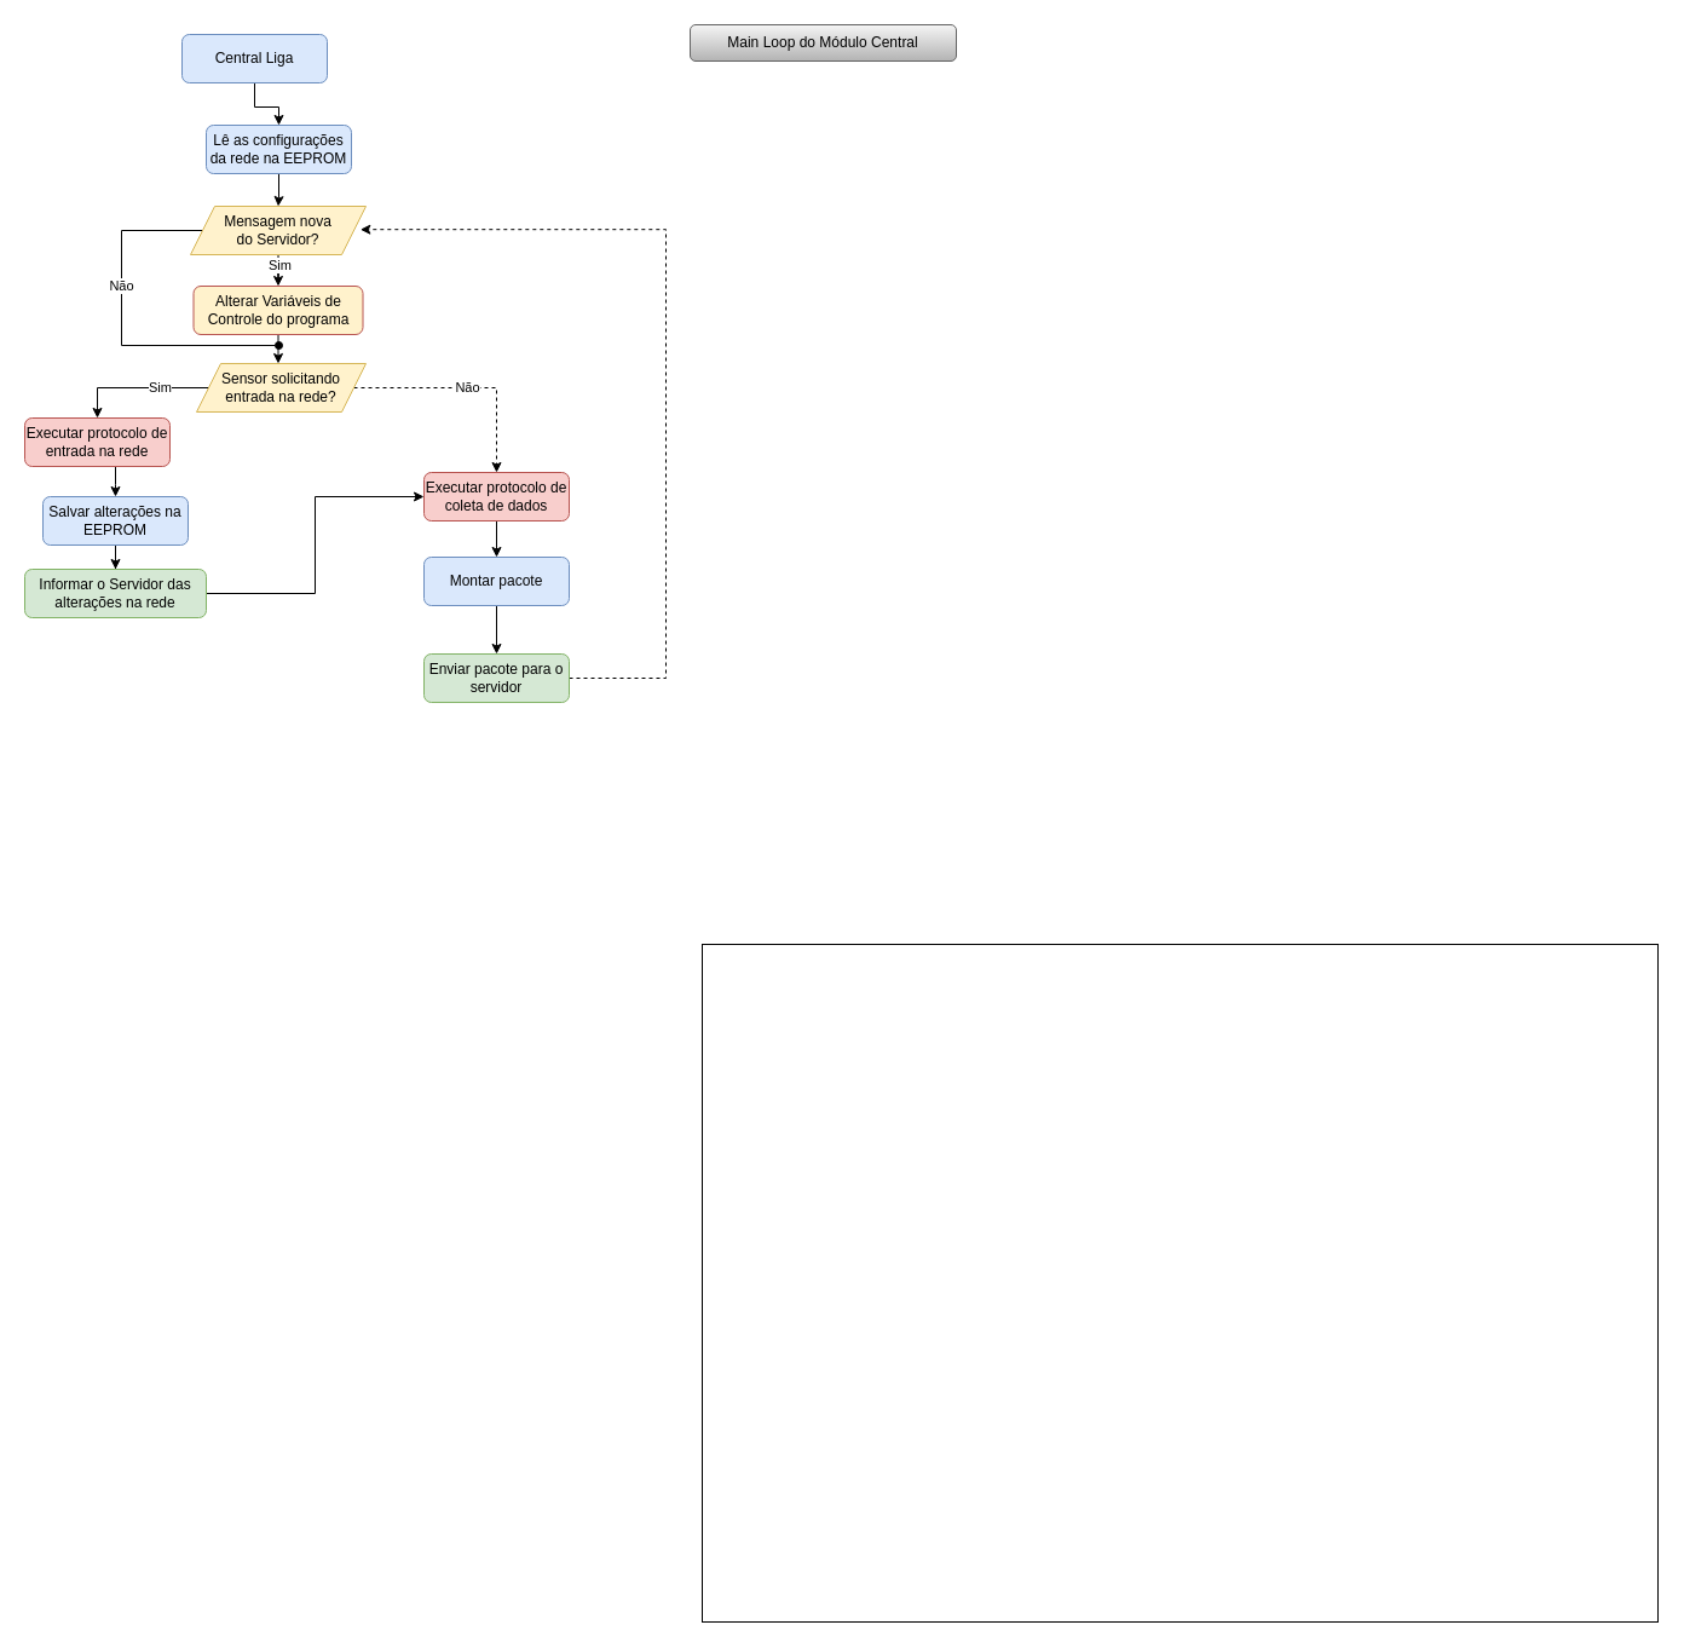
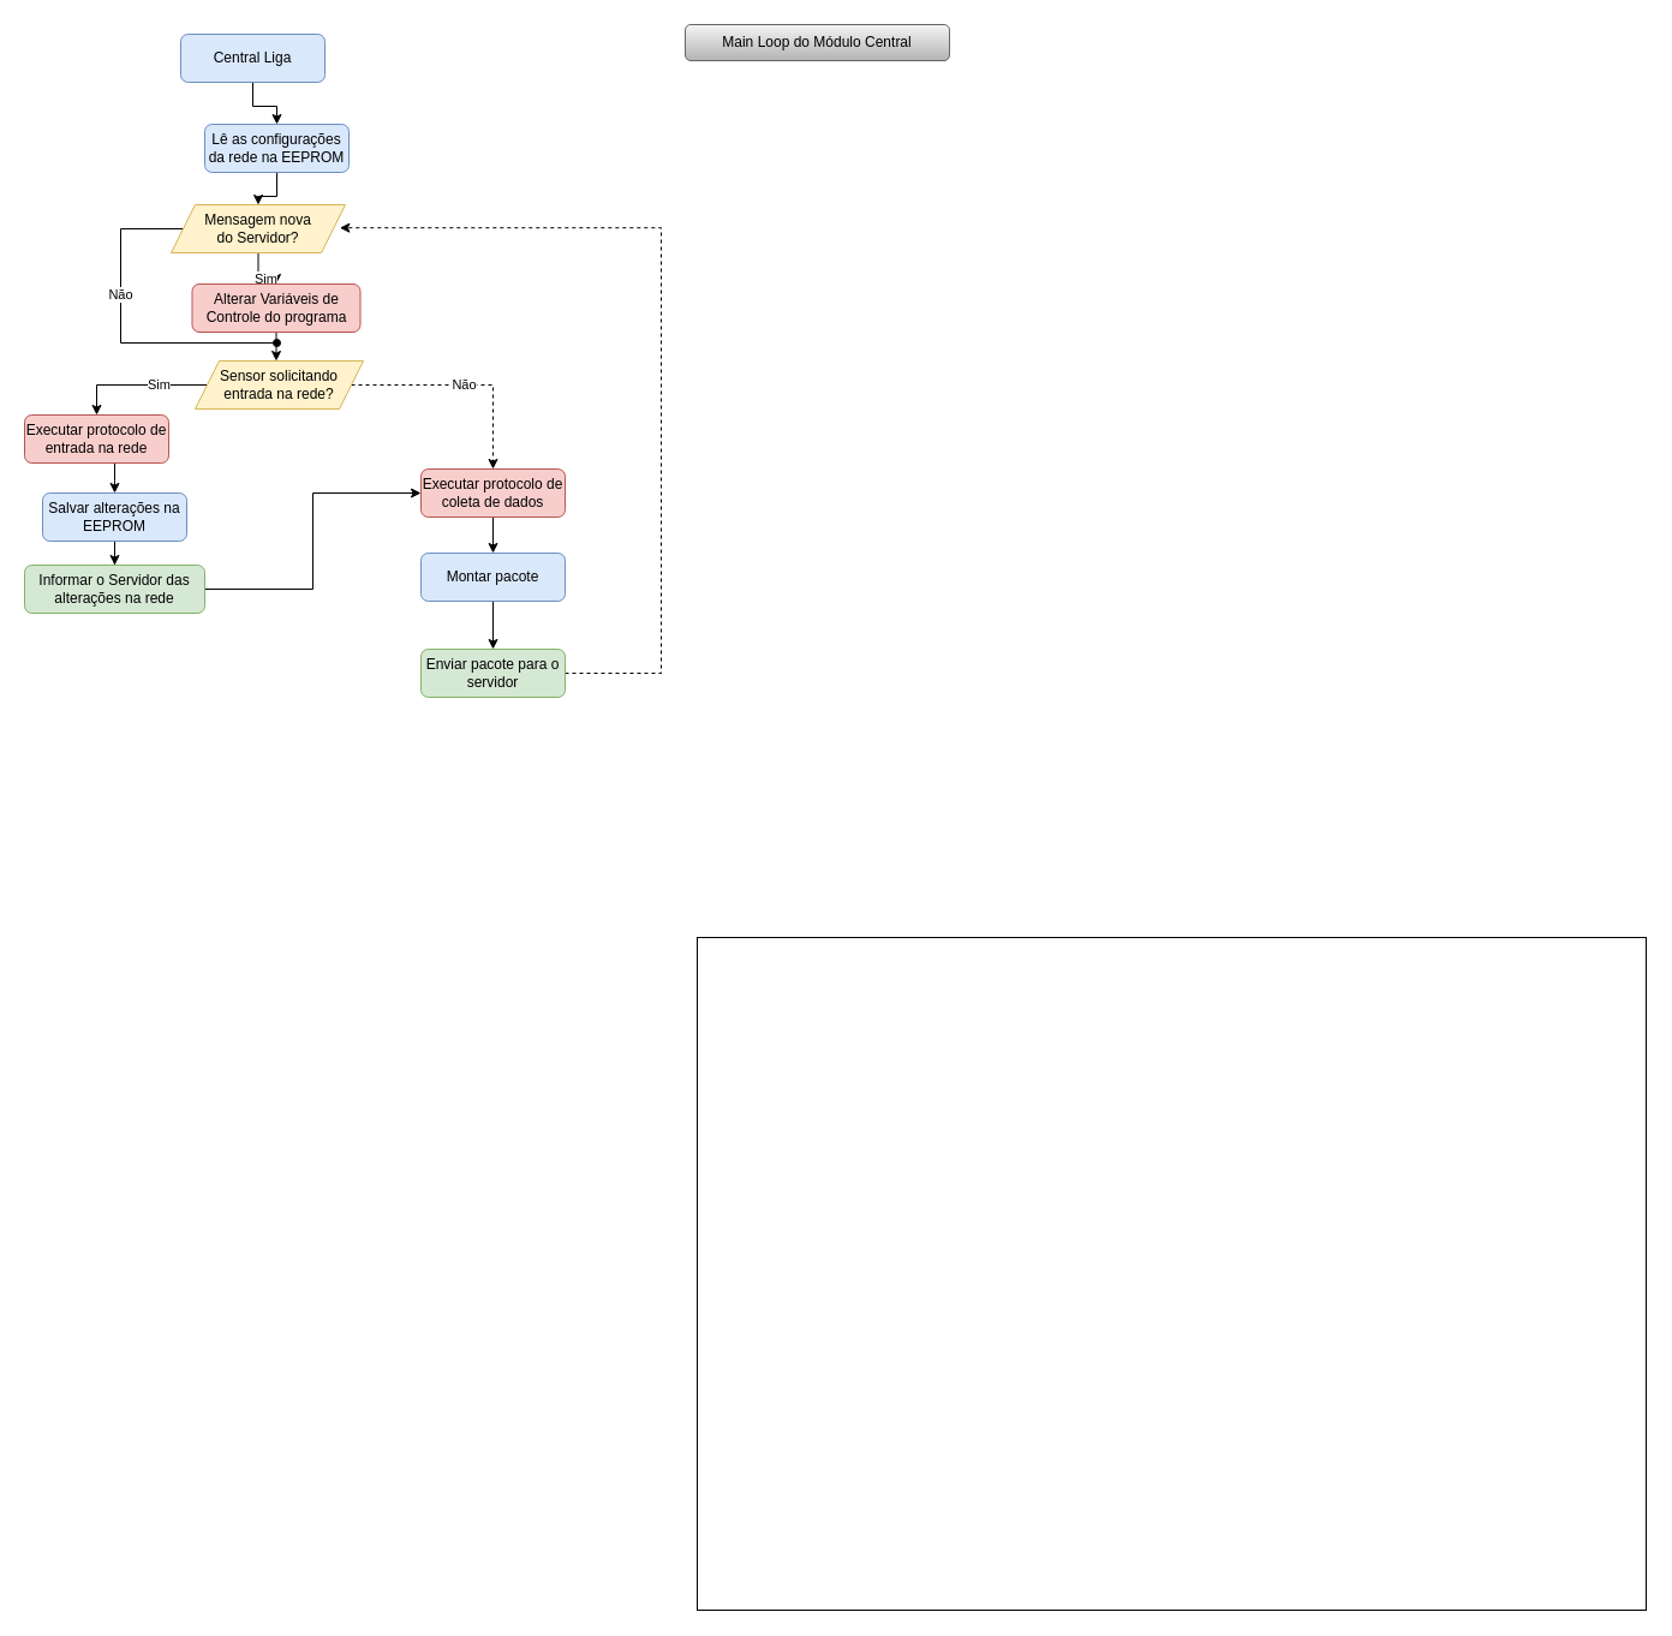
  <mxCell id="0" />
  <mxCell id="1" parent="0" />
  <mxCell id="2" value="" style="rounded=0;whiteSpace=wrap;html=1;" parent="1" vertex="1"><mxGeometry x="580" y="780" width="790" height="560" as="geometry" /></mxCell>
  <mxCell id="3" style="edgeStyle=orthogonalEdgeStyle;rounded=0;orthogonalLoop=1;jettySize=auto;html=1;exitX=0.5;exitY=1;exitDx=0;exitDy=0;entryX=0.5;entryY=0;entryDx=0;entryDy=0;" parent="1" source="4" target="6" edge="1"><mxGeometry relative="1" as="geometry" /></mxCell>
  <mxCell id="4" value="&lt;div&gt;Central Liga&lt;/div&gt;" style="rounded=1;whiteSpace=wrap;html=1;fontSize=12;glass=0;strokeWidth=1;shadow=0;fillColor=#dae8fc;strokeColor=#6c8ebf;" parent="1" vertex="1"><mxGeometry x="150" y="28" width="120" height="40" as="geometry" /></mxCell>
  <mxCell id="5" style="edgeStyle=orthogonalEdgeStyle;rounded=0;orthogonalLoop=1;jettySize=auto;html=1;entryX=0.5;entryY=0;entryDx=0;entryDy=0;" parent="1" source="6" target="10" edge="1"><mxGeometry relative="1" as="geometry" /></mxCell>
  <mxCell id="6" value="Lê as configurações da rede na EEPROM" style="rounded=1;whiteSpace=wrap;html=1;fontSize=12;glass=0;strokeWidth=1;shadow=0;fillColor=#dae8fc;strokeColor=#6c8ebf;" parent="1" vertex="1"><mxGeometry x="170" y="103" width="120" height="40" as="geometry" /></mxCell>
  <mxCell id="7" style="edgeStyle=orthogonalEdgeStyle;rounded=0;orthogonalLoop=1;jettySize=auto;html=1;entryX=0.5;entryY=0;entryDx=0;entryDy=0;" edge="1" parent="1" source="10" target="12"><mxGeometry relative="1" as="geometry" /></mxCell>
  <mxCell id="8" value="Sim" style="edgeLabel;html=1;align=center;verticalAlign=middle;resizable=0;points=[];" vertex="1" connectable="0" parent="7"><mxGeometry x="0.252" y="1" relative="1" as="geometry"><mxPoint y="2" as="offset" /></mxGeometry></mxCell>
  <mxCell id="9" value="Não" style="edgeStyle=orthogonalEdgeStyle;rounded=0;orthogonalLoop=1;jettySize=auto;html=1;endArrow=oval;endFill=1;exitX=0;exitY=0.5;exitDx=0;exitDy=0;" edge="1" parent="1" source="10"><mxGeometry x="-0.225" relative="1" as="geometry"><mxPoint x="230" y="285" as="targetPoint" /><mxPoint x="280" y="230" as="sourcePoint" /><Array as="points"><mxPoint x="100" y="190" /><mxPoint x="100" y="285" /></Array><mxPoint as="offset" /></mxGeometry></mxCell>
- <mxCell id="10" value="&lt;div&gt;Mensagem nova &lt;br&gt;&lt;/div&gt;&lt;div&gt;do Servidor?&lt;/div&gt;" style="shape=parallelogram;perimeter=parallelogramPerimeter;whiteSpace=wrap;html=1;fixedSize=1;fillColor=#fff2cc;strokeColor=#d6b656;" parent="1" vertex="1"><mxGeometry x="157" y="170" width="145" height="40" as="geometry" /></mxCell>
+ <mxCell id="10" value="&lt;div&gt;Mensagem nova &lt;br&gt;&lt;/div&gt;&lt;div&gt;do Servidor?&lt;/div&gt;" style="shape=parallelogram;perimeter=parallelogramPerimeter;whiteSpace=wrap;html=1;fixedSize=1;fillColor=#fff2cc;strokeColor=#d6b656;" parent="1" vertex="1"><mxGeometry x="142" y="170" width="145" height="40" as="geometry" /></mxCell>
  <mxCell id="11" style="edgeStyle=orthogonalEdgeStyle;rounded=0;orthogonalLoop=1;jettySize=auto;html=1;entryX=0.5;entryY=0;entryDx=0;entryDy=0;" edge="1" parent="1" source="12"><mxGeometry relative="1" as="geometry"><mxPoint x="229.5" y="300" as="targetPoint" /></mxGeometry></mxCell>
- <mxCell id="12" value="Alterar Variáveis de Controle do programa" style="rounded=1;whiteSpace=wrap;html=1;fontSize=12;glass=0;strokeWidth=1;shadow=0;fillColor=#fff2cc;strokeColor=#b85450;" parent="1" vertex="1"><mxGeometry x="159.5" y="236" width="140" height="40" as="geometry" /></mxCell>
+ <mxCell id="12" value="Alterar Variáveis de Controle do programa" style="rounded=1;whiteSpace=wrap;html=1;fontSize=12;glass=0;strokeWidth=1;shadow=0;fillColor=#f8cecc;strokeColor=#b85450;" parent="1" vertex="1"><mxGeometry x="159.5" y="236" width="140" height="40" as="geometry" /></mxCell>
  <mxCell id="13" style="edgeStyle=orthogonalEdgeStyle;rounded=0;orthogonalLoop=1;jettySize=auto;html=1;exitX=0.5;exitY=1;exitDx=0;exitDy=0;entryX=0.5;entryY=0;entryDx=0;entryDy=0;" parent="1" source="14" target="16" edge="1"><mxGeometry relative="1" as="geometry" /></mxCell>
  <mxCell id="14" value="Executar protocolo de coleta de dados" style="rounded=1;whiteSpace=wrap;html=1;fontSize=12;glass=0;strokeWidth=1;shadow=0;fillColor=#f8cecc;strokeColor=#b85450;" parent="1" vertex="1"><mxGeometry x="350" y="390" width="120" height="40" as="geometry" /></mxCell>
  <mxCell id="15" style="edgeStyle=orthogonalEdgeStyle;rounded=0;orthogonalLoop=1;jettySize=auto;html=1;entryX=0.5;entryY=0;entryDx=0;entryDy=0;" parent="1" source="16" target="21" edge="1"><mxGeometry relative="1" as="geometry" /></mxCell>
  <mxCell id="16" value="Montar pacote" style="rounded=1;whiteSpace=wrap;html=1;fontSize=12;glass=0;strokeWidth=1;shadow=0;fillColor=#dae8fc;strokeColor=#6c8ebf;" parent="1" vertex="1"><mxGeometry x="350" y="460" width="120" height="40" as="geometry" /></mxCell>
  <mxCell id="17" value="Sim" style="edgeStyle=orthogonalEdgeStyle;rounded=0;orthogonalLoop=1;jettySize=auto;html=1;entryX=0.5;entryY=0;entryDx=0;entryDy=0;" edge="1" parent="1" source="19" target="23"><mxGeometry x="-0.309" relative="1" as="geometry"><mxPoint as="offset" /></mxGeometry></mxCell>
  <mxCell id="18" value="Não" style="edgeStyle=orthogonalEdgeStyle;rounded=0;orthogonalLoop=1;jettySize=auto;html=1;exitX=1;exitY=0.5;exitDx=0;exitDy=0;entryX=0.5;entryY=0;entryDx=0;entryDy=0;dashed=1;" edge="1" parent="1" source="19" target="14"><mxGeometry relative="1" as="geometry" /></mxCell>
  <mxCell id="19" value="Sensor solicitando entrada na rede?" style="shape=parallelogram;perimeter=parallelogramPerimeter;whiteSpace=wrap;html=1;fixedSize=1;fillColor=#fff2cc;strokeColor=#d6b656;" parent="1" vertex="1"><mxGeometry x="162" y="300" width="140" height="40" as="geometry" /></mxCell>
  <mxCell id="20" style="edgeStyle=orthogonalEdgeStyle;rounded=0;orthogonalLoop=1;jettySize=auto;html=1;entryX=0.968;entryY=0.48;entryDx=0;entryDy=0;entryPerimeter=0;dashed=1;" edge="1" parent="1" source="21" target="10"><mxGeometry relative="1" as="geometry"><Array as="points"><mxPoint x="550" y="560" /><mxPoint x="550" y="189" /></Array></mxGeometry></mxCell>
  <mxCell id="21" value="Enviar pacote para o servidor" style="rounded=1;whiteSpace=wrap;html=1;fontSize=12;glass=0;strokeWidth=1;shadow=0;fillColor=#d5e8d4;strokeColor=#82b366;" parent="1" vertex="1"><mxGeometry x="350" y="540" width="120" height="40" as="geometry" /></mxCell>
  <mxCell id="22" style="edgeStyle=orthogonalEdgeStyle;rounded=0;orthogonalLoop=1;jettySize=auto;html=1;entryX=0.5;entryY=0;entryDx=0;entryDy=0;" parent="1" source="23" target="25" edge="1"><mxGeometry relative="1" as="geometry"><mxPoint x="183.5" y="540" as="targetPoint" /><Array as="points"><mxPoint x="95" y="400" /><mxPoint x="95" y="400" /></Array></mxGeometry></mxCell>
  <mxCell id="23" value="Executar protocolo de entrada na rede" style="rounded=1;whiteSpace=wrap;html=1;fontSize=12;glass=0;strokeWidth=1;shadow=0;fillColor=#f8cecc;strokeColor=#b85450;" parent="1" vertex="1"><mxGeometry x="20" y="345" width="120" height="40" as="geometry" /></mxCell>
  <mxCell id="24" style="edgeStyle=orthogonalEdgeStyle;rounded=0;orthogonalLoop=1;jettySize=auto;html=1;entryX=0.5;entryY=0;entryDx=0;entryDy=0;" parent="1" source="25" edge="1" target="27"><mxGeometry relative="1" as="geometry"><mxPoint x="183.5" y="630" as="targetPoint" /></mxGeometry></mxCell>
  <mxCell id="25" value="Salvar alterações na EEPROM" style="rounded=1;whiteSpace=wrap;html=1;fontSize=12;glass=0;strokeWidth=1;shadow=0;fillColor=#dae8fc;strokeColor=#6c8ebf;" parent="1" vertex="1"><mxGeometry x="35" y="410" width="120" height="40" as="geometry" /></mxCell>
  <mxCell id="26" style="edgeStyle=orthogonalEdgeStyle;rounded=0;orthogonalLoop=1;jettySize=auto;html=1;entryX=0;entryY=0.5;entryDx=0;entryDy=0;" edge="1" parent="1" source="27" target="14"><mxGeometry relative="1" as="geometry" /></mxCell>
  <mxCell id="27" value="Informar o Servidor das alterações na rede" style="rounded=1;whiteSpace=wrap;html=1;fontSize=12;glass=0;strokeWidth=1;shadow=0;fillColor=#d5e8d4;strokeColor=#82b366;" parent="1" vertex="1"><mxGeometry x="20" y="470" width="150" height="40" as="geometry" /></mxCell>
  <mxCell id="28" value="Main Loop do Módulo Central" style="rounded=1;whiteSpace=wrap;html=1;fillColor=#f5f5f5;gradientColor=#b3b3b3;strokeColor=#666666;" parent="1" vertex="1"><mxGeometry x="570" y="20" width="220" height="30" as="geometry" /></mxCell>
